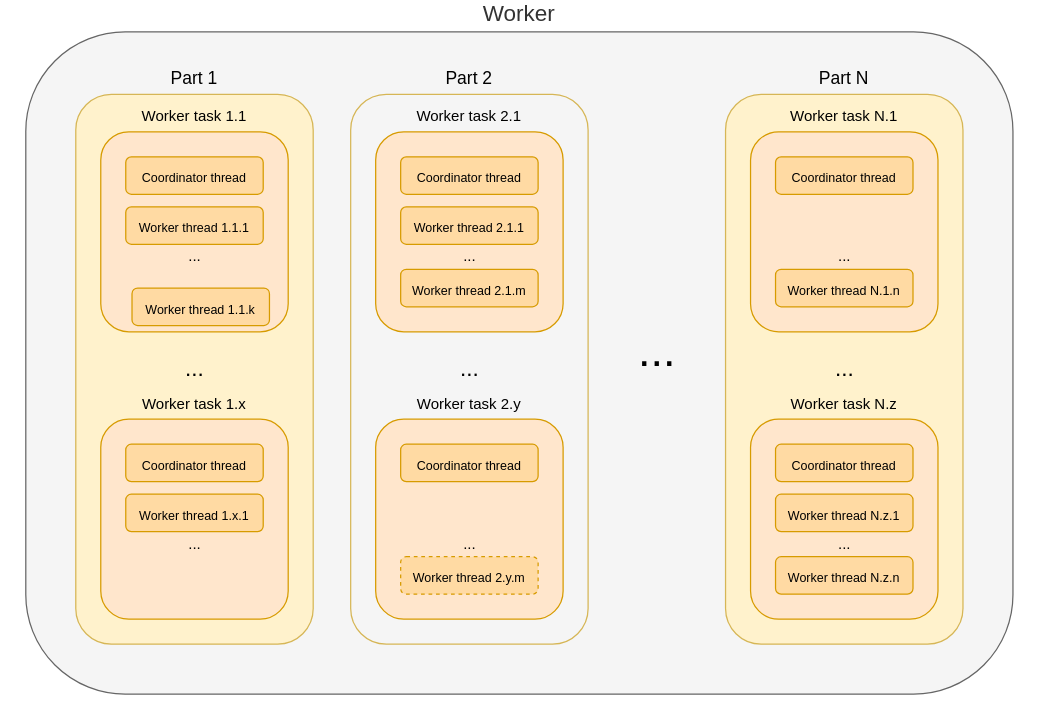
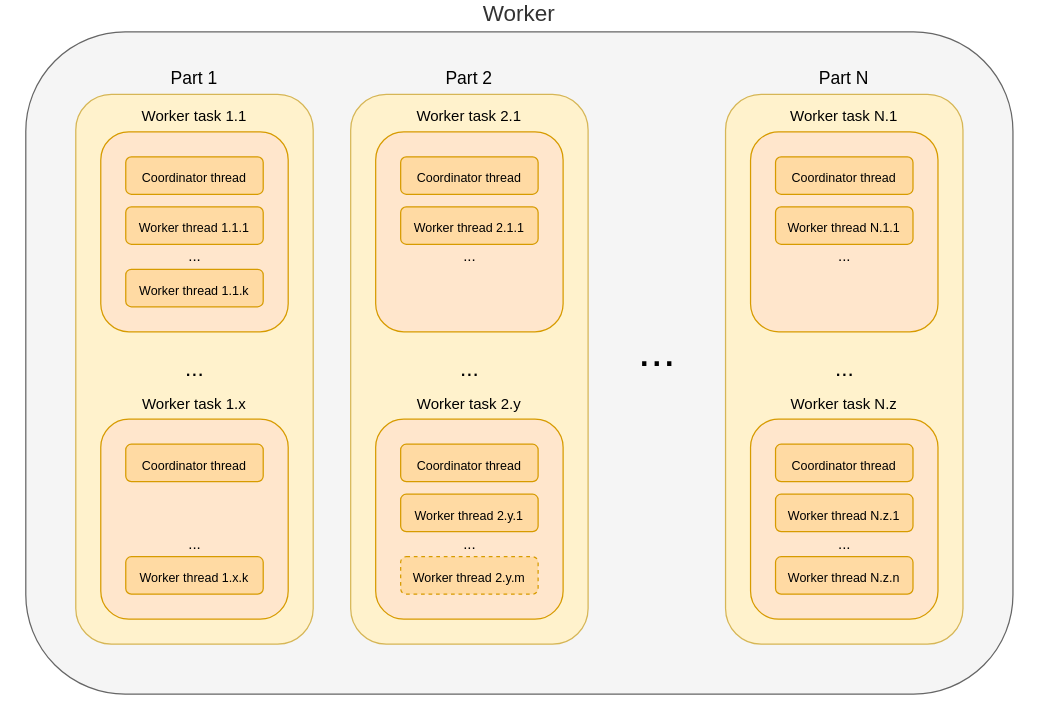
  <mxCell id="0" />
  <mxCell id="1" parent="0" />
  <mxCell id="2" value="Worker" style="rounded=1;whiteSpace=wrap;html=1;fontSize=18;labelPosition=center;verticalLabelPosition=top;align=center;verticalAlign=bottom;fillColor=#f5f5f5;strokeColor=#666666;fontColor=#333333;" parent="1" vertex="1"><mxGeometry x="20" y="20" width="790" height="530" as="geometry" /></mxCell>
  <mxCell id="3" value="&lt;font style=&quot;font-size: 14px&quot;&gt;Part N&lt;/font&gt;" style="rounded=1;whiteSpace=wrap;html=1;fontSize=18;labelPosition=center;verticalLabelPosition=top;align=center;verticalAlign=bottom;fillColor=#fff2cc;strokeColor=#d6b656;" parent="1" vertex="1"><mxGeometry x="580" y="70" width="190" height="440" as="geometry" /></mxCell>
  <mxCell id="4" value="&lt;font style=&quot;font-size: 12px&quot;&gt;Worker task N.1&lt;/font&gt;" style="rounded=1;whiteSpace=wrap;html=1;fontSize=18;labelPosition=center;verticalLabelPosition=top;align=center;verticalAlign=bottom;fillColor=#ffe6cc;strokeColor=#d79b00;" parent="1" vertex="1"><mxGeometry x="600" y="100" width="150" height="160" as="geometry" /></mxCell>
  <mxCell id="5" value="&lt;font style=&quot;font-size: 12px&quot;&gt;Worker task N.z&lt;/font&gt;" style="rounded=1;whiteSpace=wrap;html=1;fontSize=18;labelPosition=center;verticalLabelPosition=top;align=center;verticalAlign=bottom;fillColor=#ffe6cc;strokeColor=#d79b00;" parent="1" vertex="1"><mxGeometry x="600" y="330" width="150" height="160" as="geometry" /></mxCell>
- <mxCell id="6" value="&lt;font style=&quot;font-size: 14px&quot;&gt;Part 2&lt;/font&gt;" style="rounded=1;whiteSpace=wrap;html=1;fontSize=18;labelPosition=center;verticalLabelPosition=top;align=center;verticalAlign=bottom;fillColor=#f5f5f5;strokeColor=#d6b656;" parent="1" vertex="1"><mxGeometry x="280" y="70" width="190" height="440" as="geometry" /></mxCell>
+ <mxCell id="6" value="&lt;font style=&quot;font-size: 14px&quot;&gt;Part 2&lt;/font&gt;" style="rounded=1;whiteSpace=wrap;html=1;fontSize=18;labelPosition=center;verticalLabelPosition=top;align=center;verticalAlign=bottom;fillColor=#fff2cc;strokeColor=#d6b656;" parent="1" vertex="1"><mxGeometry x="280" y="70" width="190" height="440" as="geometry" /></mxCell>
  <mxCell id="7" value="&lt;font style=&quot;font-size: 12px&quot;&gt;Worker task 2.y&lt;/font&gt;" style="rounded=1;whiteSpace=wrap;html=1;fontSize=18;labelPosition=center;verticalLabelPosition=top;align=center;verticalAlign=bottom;fillColor=#ffe6cc;strokeColor=#d79b00;" parent="1" vertex="1"><mxGeometry x="300" y="330" width="150" height="160" as="geometry" /></mxCell>
  <mxCell id="8" value="&lt;font style=&quot;font-size: 12px&quot;&gt;Worker task 2.1&lt;/font&gt;" style="rounded=1;whiteSpace=wrap;html=1;fontSize=18;labelPosition=center;verticalLabelPosition=top;align=center;verticalAlign=bottom;fillColor=#ffe6cc;strokeColor=#d79b00;" parent="1" vertex="1"><mxGeometry x="300" y="100" width="150" height="160" as="geometry" /></mxCell>
  <mxCell id="9" value="&lt;font style=&quot;font-size: 14px&quot;&gt;Part 1&lt;/font&gt;" style="rounded=1;whiteSpace=wrap;html=1;fontSize=18;labelPosition=center;verticalLabelPosition=top;align=center;verticalAlign=bottom;fillColor=#fff2cc;strokeColor=#d6b656;" parent="1" vertex="1"><mxGeometry x="60" y="70" width="190" height="440" as="geometry" /></mxCell>
  <mxCell id="10" value="&lt;font style=&quot;font-size: 36px&quot;&gt;...&lt;/font&gt;" style="text;html=1;align=center;verticalAlign=middle;resizable=0;points=[];autosize=1;fontSize=18;" parent="1" vertex="1"><mxGeometry x="500" y="260" width="50" height="30" as="geometry" /></mxCell>
  <mxCell id="11" value="&lt;font style=&quot;font-size: 12px&quot;&gt;Worker task 1.1&lt;/font&gt;" style="rounded=1;whiteSpace=wrap;html=1;fontSize=18;labelPosition=center;verticalLabelPosition=top;align=center;verticalAlign=bottom;fillColor=#ffe6cc;strokeColor=#d79b00;" parent="1" vertex="1"><mxGeometry x="80" y="100" width="150" height="160" as="geometry" /></mxCell>
  <mxCell id="12" value="&lt;font style=&quot;font-size: 10px&quot;&gt;Worker thread 1.1.1&lt;/font&gt;" style="rounded=1;whiteSpace=wrap;html=1;fontSize=18;strokeColor=#d79b00;fillColor=#FFDAA3;" parent="1" vertex="1"><mxGeometry x="100" y="160" width="110" height="30" as="geometry" /></mxCell>
- <mxCell id="13" value="&lt;font style=&quot;font-size: 10px&quot;&gt;Worker thread 1.1.k&lt;/font&gt;" style="rounded=1;whiteSpace=wrap;html=1;fontSize=18;strokeColor=#d79b00;fillColor=#FFDAA3;" parent="1" vertex="1"><mxGeometry x="105" y="225" width="110" height="30" as="geometry" /></mxCell>
+ <mxCell id="13" value="&lt;font style=&quot;font-size: 10px&quot;&gt;Worker thread 1.1.k&lt;/font&gt;" style="rounded=1;whiteSpace=wrap;html=1;fontSize=18;strokeColor=#d79b00;fillColor=#FFDAA3;" parent="1" vertex="1"><mxGeometry x="100" y="210" width="110" height="30" as="geometry" /></mxCell>
  <mxCell id="14" value="&lt;font style=&quot;font-size: 12px;&quot;&gt;...&lt;/font&gt;" style="text;html=1;align=center;verticalAlign=middle;resizable=0;points=[];autosize=1;fontSize=12;" parent="1" vertex="1"><mxGeometry x="140" y="190" width="30" height="20" as="geometry" /></mxCell>
  <mxCell id="15" value="&lt;font style=&quot;font-size: 10px&quot;&gt;Coordinator thread&lt;/font&gt;" style="rounded=1;whiteSpace=wrap;html=1;fontSize=18;strokeColor=#d79b00;fillColor=#FFDAA3;" parent="1" vertex="1"><mxGeometry x="100" y="120" width="110" height="30" as="geometry" /></mxCell>
  <mxCell id="16" value="&lt;font style=&quot;font-size: 18px;&quot;&gt;...&lt;/font&gt;" style="text;html=1;align=center;verticalAlign=middle;resizable=0;points=[];autosize=1;fontSize=18;" parent="1" vertex="1"><mxGeometry x="140" y="275" width="30" height="30" as="geometry" /></mxCell>
  <mxCell id="17" value="&lt;font style=&quot;font-size: 12px&quot;&gt;Worker task 1.x&lt;/font&gt;" style="rounded=1;whiteSpace=wrap;html=1;fontSize=18;labelPosition=center;verticalLabelPosition=top;align=center;verticalAlign=bottom;fillColor=#ffe6cc;strokeColor=#d79b00;" parent="1" vertex="1"><mxGeometry x="80" y="330" width="150" height="160" as="geometry" /></mxCell>
- <mxCell id="18" value="&lt;font style=&quot;font-size: 10px&quot;&gt;Worker thread 1.x.1&lt;/font&gt;" style="rounded=1;whiteSpace=wrap;html=1;fontSize=18;strokeColor=#d79b00;fillColor=#FFDAA3;" parent="1" vertex="1"><mxGeometry x="100" y="390" width="110" height="30" as="geometry" /></mxCell>
+ <mxCell id="19" value="&lt;font style=&quot;font-size: 10px&quot;&gt;Worker thread 1.x.k&lt;/font&gt;" style="rounded=1;whiteSpace=wrap;html=1;fontSize=18;strokeColor=#d79b00;fillColor=#FFDAA3;" parent="1" vertex="1"><mxGeometry x="100" y="440" width="110" height="30" as="geometry" /></mxCell>
  <mxCell id="20" value="&lt;font style=&quot;font-size: 12px;&quot;&gt;...&lt;/font&gt;" style="text;html=1;align=center;verticalAlign=middle;resizable=0;points=[];autosize=1;fontSize=12;" parent="1" vertex="1"><mxGeometry x="140" y="420" width="30" height="20" as="geometry" /></mxCell>
  <mxCell id="21" value="&lt;font style=&quot;font-size: 10px&quot;&gt;Coordinator thread&lt;/font&gt;" style="rounded=1;whiteSpace=wrap;html=1;fontSize=18;strokeColor=#d79b00;fillColor=#FFDAA3;" parent="1" vertex="1"><mxGeometry x="100" y="350" width="110" height="30" as="geometry" /></mxCell>
  <mxCell id="22" value="&lt;font style=&quot;font-size: 10px&quot;&gt;Worker thread 2.1.1&lt;/font&gt;" style="rounded=1;whiteSpace=wrap;html=1;fontSize=18;strokeColor=#d79b00;fillColor=#FFDAA3;" parent="1" vertex="1"><mxGeometry x="320" y="160" width="110" height="30" as="geometry" /></mxCell>
- <mxCell id="23" value="&lt;font style=&quot;font-size: 10px&quot;&gt;Worker thread 2.1.m&lt;/font&gt;" style="rounded=1;whiteSpace=wrap;html=1;fontSize=18;strokeColor=#d79b00;fillColor=#FFDAA3;" parent="1" vertex="1"><mxGeometry x="320" y="210" width="110" height="30" as="geometry" /></mxCell>
  <mxCell id="24" value="&lt;font style=&quot;font-size: 12px;&quot;&gt;...&lt;/font&gt;" style="text;html=1;align=center;verticalAlign=middle;resizable=0;points=[];autosize=1;fontSize=12;" parent="1" vertex="1"><mxGeometry x="360" y="190" width="30" height="20" as="geometry" /></mxCell>
  <mxCell id="25" value="&lt;font style=&quot;font-size: 10px&quot;&gt;Coordinator thread&lt;/font&gt;" style="rounded=1;whiteSpace=wrap;html=1;fontSize=18;strokeColor=#d79b00;fillColor=#FFDAA3;" parent="1" vertex="1"><mxGeometry x="320" y="120" width="110" height="30" as="geometry" /></mxCell>
  <mxCell id="26" value="&lt;font style=&quot;font-size: 18px;&quot;&gt;...&lt;/font&gt;" style="text;html=1;align=center;verticalAlign=middle;resizable=0;points=[];autosize=1;fontSize=18;" parent="1" vertex="1"><mxGeometry x="360" y="275" width="30" height="30" as="geometry" /></mxCell>
+ <mxCell id="27" value="&lt;font style=&quot;font-size: 10px&quot;&gt;Worker thread 2.y.1&lt;/font&gt;" style="rounded=1;whiteSpace=wrap;html=1;fontSize=18;strokeColor=#d79b00;fillColor=#FFDAA3;" parent="1" vertex="1"><mxGeometry x="320" y="390" width="110" height="30" as="geometry" /></mxCell>
  <mxCell id="28" value="&lt;font style=&quot;font-size: 10px&quot;&gt;Worker thread 2.y.m&lt;/font&gt;" style="rounded=1;whiteSpace=wrap;html=1;fontSize=18;strokeColor=#d79b00;fillColor=#FFDAA3;dashed=1;" parent="1" vertex="1"><mxGeometry x="320" y="440" width="110" height="30" as="geometry" /></mxCell>
  <mxCell id="29" value="&lt;font style=&quot;font-size: 12px;&quot;&gt;...&lt;/font&gt;" style="text;html=1;align=center;verticalAlign=middle;resizable=0;points=[];autosize=1;fontSize=12;" parent="1" vertex="1"><mxGeometry x="360" y="420" width="30" height="20" as="geometry" /></mxCell>
  <mxCell id="30" value="&lt;font style=&quot;font-size: 10px&quot;&gt;Coordinator thread&lt;/font&gt;" style="rounded=1;whiteSpace=wrap;html=1;fontSize=18;strokeColor=#d79b00;fillColor=#FFDAA3;" parent="1" vertex="1"><mxGeometry x="320" y="350" width="110" height="30" as="geometry" /></mxCell>
- <mxCell id="32" value="&lt;font style=&quot;font-size: 10px&quot;&gt;Worker thread N.1.n&lt;/font&gt;" style="rounded=1;whiteSpace=wrap;html=1;fontSize=18;strokeColor=#d79b00;fillColor=#FFDAA3;" parent="1" vertex="1"><mxGeometry x="620" y="210" width="110" height="30" as="geometry" /></mxCell>
+ <mxCell id="31" value="&lt;font style=&quot;font-size: 10px&quot;&gt;Worker thread N.1.1&lt;/font&gt;" style="rounded=1;whiteSpace=wrap;html=1;fontSize=18;strokeColor=#d79b00;fillColor=#FFDAA3;" parent="1" vertex="1"><mxGeometry x="620" y="160" width="110" height="30" as="geometry" /></mxCell>
  <mxCell id="33" value="&lt;font style=&quot;font-size: 12px;&quot;&gt;...&lt;/font&gt;" style="text;html=1;align=center;verticalAlign=middle;resizable=0;points=[];autosize=1;fontSize=12;" parent="1" vertex="1"><mxGeometry x="660" y="190" width="30" height="20" as="geometry" /></mxCell>
  <mxCell id="34" value="&lt;font style=&quot;font-size: 10px&quot;&gt;Coordinator thread&lt;/font&gt;" style="rounded=1;whiteSpace=wrap;html=1;fontSize=18;strokeColor=#d79b00;fillColor=#FFDAA3;" parent="1" vertex="1"><mxGeometry x="620" y="120" width="110" height="30" as="geometry" /></mxCell>
  <mxCell id="35" value="&lt;font style=&quot;font-size: 18px;&quot;&gt;...&lt;/font&gt;" style="text;html=1;align=center;verticalAlign=middle;resizable=0;points=[];autosize=1;fontSize=18;" parent="1" vertex="1"><mxGeometry x="660" y="275" width="30" height="30" as="geometry" /></mxCell>
  <mxCell id="36" value="&lt;font style=&quot;font-size: 10px&quot;&gt;Worker thread N.z.1&lt;/font&gt;" style="rounded=1;whiteSpace=wrap;html=1;fontSize=18;strokeColor=#d79b00;fillColor=#FFDAA3;" parent="1" vertex="1"><mxGeometry x="620" y="390" width="110" height="30" as="geometry" /></mxCell>
  <mxCell id="37" value="&lt;font style=&quot;font-size: 10px&quot;&gt;Worker thread N.z.n&lt;/font&gt;" style="rounded=1;whiteSpace=wrap;html=1;fontSize=18;strokeColor=#d79b00;fillColor=#FFDAA3;" parent="1" vertex="1"><mxGeometry x="620" y="440" width="110" height="30" as="geometry" /></mxCell>
  <mxCell id="38" value="&lt;font style=&quot;font-size: 12px;&quot;&gt;...&lt;/font&gt;" style="text;html=1;align=center;verticalAlign=middle;resizable=0;points=[];autosize=1;fontSize=12;" parent="1" vertex="1"><mxGeometry x="660" y="420" width="30" height="20" as="geometry" /></mxCell>
  <mxCell id="39" value="&lt;font style=&quot;font-size: 10px&quot;&gt;Coordinator thread&lt;/font&gt;" style="rounded=1;whiteSpace=wrap;html=1;fontSize=18;strokeColor=#d79b00;fillColor=#FFDAA3;" parent="1" vertex="1"><mxGeometry x="620" y="350" width="110" height="30" as="geometry" /></mxCell>
